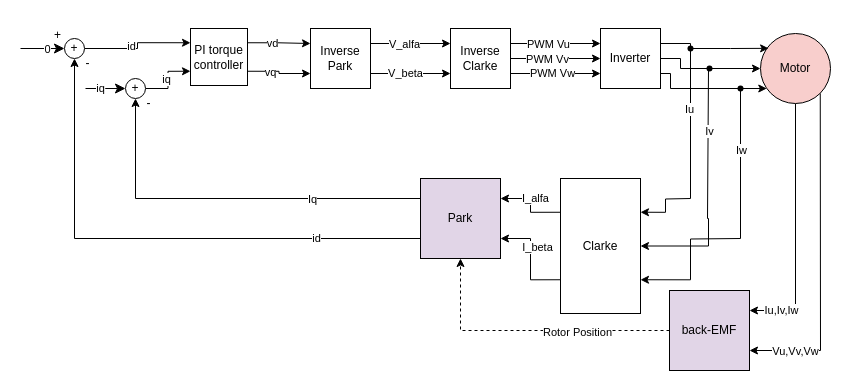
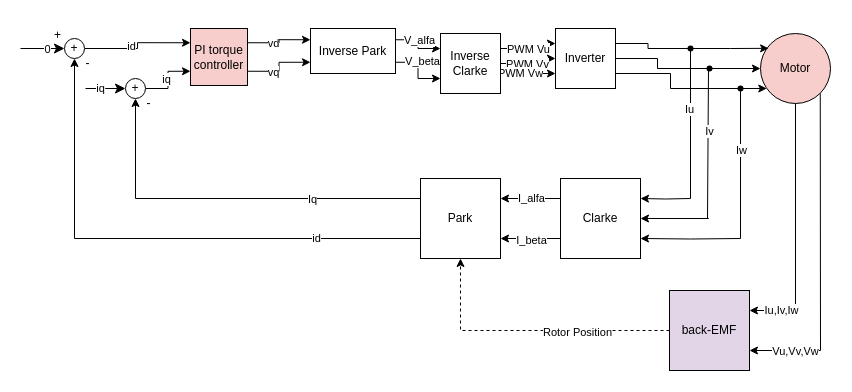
  <mxCell id="0" />
  <mxCell id="1" parent="0" />
  <mxCell id="2" style="edgeStyle=elbowEdgeStyle;rounded=0;orthogonalLoop=1;jettySize=auto;html=1;exitX=0.5;exitY=1;exitDx=0;exitDy=0;entryX=1;entryY=0.25;entryDx=0;entryDy=0;" edge="1" parent="1" source="6" target="62"><mxGeometry relative="1" as="geometry"><Array as="points"><mxPoint x="795" y="190" /><mxPoint x="800" y="190" /></Array></mxGeometry></mxCell>
  <mxCell id="3" value="Iu,Iv,Iw" style="edgeLabel;html=1;align=center;verticalAlign=middle;resizable=0;points=[];" vertex="1" connectable="0" parent="2"><mxGeometry x="0.85" y="-1" relative="1" as="geometry"><mxPoint x="12" as="offset" /></mxGeometry></mxCell>
  <mxCell id="4" style="edgeStyle=elbowEdgeStyle;rounded=0;orthogonalLoop=1;jettySize=auto;html=1;exitX=1;exitY=1;exitDx=0;exitDy=0;entryX=1;entryY=0.75;entryDx=0;entryDy=0;" edge="1" parent="1" source="6" target="62"><mxGeometry relative="1" as="geometry"><Array as="points"><mxPoint x="820" y="330" /></Array></mxGeometry></mxCell>
  <mxCell id="5" value="Vu,Vv,Vw" style="edgeLabel;html=1;align=center;verticalAlign=middle;resizable=0;points=[];" vertex="1" connectable="0" parent="4"><mxGeometry x="0.856" relative="1" as="geometry"><mxPoint x="22" as="offset" /></mxGeometry></mxCell>
  <mxCell id="6" value="Motor" style="ellipse;whiteSpace=wrap;html=1;aspect=fixed;fillColor=#f8cecc;" vertex="1" parent="1"><mxGeometry x="760" y="33" width="70" height="70" as="geometry" /></mxCell>
  <mxCell id="7" style="edgeStyle=orthogonalEdgeStyle;rounded=0;orthogonalLoop=1;jettySize=auto;html=1;exitX=1;exitY=0.25;exitDx=0;exitDy=0;entryX=0;entryY=0.25;entryDx=0;entryDy=0;" edge="1" parent="1" source="11" target="16"><mxGeometry relative="1" as="geometry" /></mxCell>
  <mxCell id="8" value="vd" style="edgeLabel;html=1;align=center;verticalAlign=middle;resizable=0;points=[];" vertex="1" connectable="0" parent="7"><mxGeometry x="-0.209" relative="1" as="geometry"><mxPoint as="offset" /></mxGeometry></mxCell>
  <mxCell id="9" style="edgeStyle=orthogonalEdgeStyle;rounded=0;orthogonalLoop=1;jettySize=auto;html=1;exitX=1;exitY=0.75;exitDx=0;exitDy=0;entryX=0;entryY=0.75;entryDx=0;entryDy=0;" edge="1" parent="1" source="11" target="16"><mxGeometry relative="1" as="geometry" /></mxCell>
  <mxCell id="10" value="vq" style="edgeLabel;html=1;align=center;verticalAlign=middle;resizable=0;points=[];" vertex="1" connectable="0" parent="9"><mxGeometry x="-0.287" y="-1" relative="1" as="geometry"><mxPoint as="offset" /></mxGeometry></mxCell>
- <mxCell id="11" value="PI torque controller" style="whiteSpace=wrap;html=1;aspect=fixed;" vertex="1" parent="1"><mxGeometry x="190" y="28" width="57" height="57" as="geometry" /></mxCell>
+ <mxCell id="11" value="PI torque controller" style="whiteSpace=wrap;html=1;aspect=fixed;fillColor=#f8cecc;" vertex="1" parent="1"><mxGeometry x="190" y="28" width="57" height="57" as="geometry" /></mxCell>
  <mxCell id="12" style="edgeStyle=orthogonalEdgeStyle;rounded=0;orthogonalLoop=1;jettySize=auto;html=1;exitX=1;exitY=0.25;exitDx=0;exitDy=0;entryX=0;entryY=0.25;entryDx=0;entryDy=0;" edge="1" parent="1" source="16" target="23"><mxGeometry relative="1" as="geometry" /></mxCell>
  <mxCell id="13" value="V_alfa" style="edgeLabel;html=1;align=center;verticalAlign=middle;resizable=0;points=[];" vertex="1" connectable="0" parent="12"><mxGeometry x="-0.322" relative="1" as="geometry"><mxPoint x="6" as="offset" /></mxGeometry></mxCell>
  <mxCell id="14" style="edgeStyle=orthogonalEdgeStyle;rounded=0;orthogonalLoop=1;jettySize=auto;html=1;exitX=1;exitY=0.75;exitDx=0;exitDy=0;entryX=0;entryY=0.75;entryDx=0;entryDy=0;" edge="1" parent="1" source="16" target="23"><mxGeometry relative="1" as="geometry" /></mxCell>
  <mxCell id="15" value="V_beta" style="edgeLabel;html=1;align=center;verticalAlign=middle;resizable=0;points=[];" vertex="1" connectable="0" parent="14"><mxGeometry x="-0.333" relative="1" as="geometry"><mxPoint x="7" y="-1" as="offset" /></mxGeometry></mxCell>
- <mxCell id="16" value="Inverse Park" style="whiteSpace=wrap;html=1;aspect=fixed;" vertex="1" parent="1"><mxGeometry x="310" y="28" width="60" height="60" as="geometry" /></mxCell>
+ <mxCell id="16" value="Inverse Park" style="whiteSpace=wrap;html=1;aspect=fixed;" vertex="1" parent="1"><mxGeometry x="310" y="28" width="85" height="45" as="geometry" /></mxCell>
  <mxCell id="17" style="edgeStyle=orthogonalEdgeStyle;rounded=0;orthogonalLoop=1;jettySize=auto;html=1;exitX=1;exitY=0.25;exitDx=0;exitDy=0;entryX=0;entryY=0.25;entryDx=0;entryDy=0;" edge="1" parent="1" source="23" target="27"><mxGeometry relative="1" as="geometry" /></mxCell>
  <mxCell id="18" value="PWM Vu" style="edgeLabel;html=1;align=center;verticalAlign=middle;resizable=0;points=[];" vertex="1" connectable="0" parent="17"><mxGeometry x="-0.306" relative="1" as="geometry"><mxPoint x="6" as="offset" /></mxGeometry></mxCell>
  <mxCell id="19" style="edgeStyle=orthogonalEdgeStyle;rounded=0;orthogonalLoop=1;jettySize=auto;html=1;exitX=1;exitY=0.5;exitDx=0;exitDy=0;entryX=0;entryY=0.5;entryDx=0;entryDy=0;" edge="1" parent="1" source="23" target="27"><mxGeometry relative="1" as="geometry" /></mxCell>
  <mxCell id="20" value="PWM Vv" style="edgeLabel;html=1;align=center;verticalAlign=middle;resizable=0;points=[];" vertex="1" connectable="0" parent="19"><mxGeometry x="-0.324" relative="1" as="geometry"><mxPoint x="6" as="offset" /></mxGeometry></mxCell>
  <mxCell id="21" style="edgeStyle=orthogonalEdgeStyle;rounded=0;orthogonalLoop=1;jettySize=auto;html=1;exitX=1;exitY=0.75;exitDx=0;exitDy=0;entryX=0;entryY=0.75;entryDx=0;entryDy=0;" edge="1" parent="1" source="23" target="27"><mxGeometry relative="1" as="geometry" /></mxCell>
  <mxCell id="22" value="PWM Vw" style="edgeLabel;html=1;align=center;verticalAlign=middle;resizable=0;points=[];" vertex="1" connectable="0" parent="21"><mxGeometry x="0.105" relative="1" as="geometry"><mxPoint x="-9" y="-1" as="offset" /></mxGeometry></mxCell>
- <mxCell id="23" value="Inverse Clarke" style="whiteSpace=wrap;html=1;aspect=fixed;" vertex="1" parent="1"><mxGeometry x="450" y="28" width="60" height="60" as="geometry" /></mxCell>
+ <mxCell id="23" value="Inverse Clarke" style="whiteSpace=wrap;html=1;aspect=fixed;" vertex="1" parent="1"><mxGeometry x="440" y="33" width="60" height="60" as="geometry" /></mxCell>
  <mxCell id="24" style="edgeStyle=orthogonalEdgeStyle;rounded=0;orthogonalLoop=1;jettySize=auto;html=1;exitDx=0;exitDy=0;entryX=0.116;entryY=0.212;entryDx=0;entryDy=0;startArrow=none;entryPerimeter=0;" edge="1" parent="1" source="40" target="6"><mxGeometry relative="1" as="geometry" /></mxCell>
  <mxCell id="25" style="edgeStyle=orthogonalEdgeStyle;rounded=0;orthogonalLoop=1;jettySize=auto;html=1;exitDx=0;exitDy=0;entryX=0;entryY=0.5;entryDx=0;entryDy=0;startArrow=none;" edge="1" parent="1" source="43" target="6"><mxGeometry relative="1" as="geometry" /></mxCell>
  <mxCell id="26" style="edgeStyle=orthogonalEdgeStyle;rounded=0;orthogonalLoop=1;jettySize=auto;html=1;exitDx=0;exitDy=0;startArrow=none;" edge="1" parent="1" source="46" target="6"><mxGeometry relative="1" as="geometry"><Array as="points"><mxPoint x="740" y="88" /></Array></mxGeometry></mxCell>
- <mxCell id="27" value="Inverter" style="whiteSpace=wrap;html=1;aspect=fixed;" vertex="1" parent="1"><mxGeometry x="600" y="28" width="60" height="60" as="geometry" /></mxCell>
+ <mxCell id="27" value="Inverter" style="whiteSpace=wrap;html=1;aspect=fixed;" vertex="1" parent="1"><mxGeometry x="555" y="28" width="60" height="60" as="geometry" /></mxCell>
  <mxCell id="28" style="edgeStyle=orthogonalEdgeStyle;rounded=0;orthogonalLoop=1;jettySize=auto;html=1;exitX=0;exitY=0.25;exitDx=0;exitDy=0;entryX=0.5;entryY=1;entryDx=0;entryDy=0;" edge="1" parent="1" source="32" target="49"><mxGeometry relative="1" as="geometry" /></mxCell>
  <mxCell id="29" value="Iq" style="edgeLabel;html=1;align=center;verticalAlign=middle;resizable=0;points=[];" vertex="1" connectable="0" parent="28"><mxGeometry x="-0.435" relative="1" as="geometry"><mxPoint as="offset" /></mxGeometry></mxCell>
  <mxCell id="30" style="edgeStyle=orthogonalEdgeStyle;rounded=0;orthogonalLoop=1;jettySize=auto;html=1;exitX=0;exitY=0.75;exitDx=0;exitDy=0;entryX=0.5;entryY=1;entryDx=0;entryDy=0;" edge="1" parent="1" source="32" target="52"><mxGeometry relative="1" as="geometry"><mxPoint x="77.412" y="57.659" as="targetPoint" /></mxGeometry></mxCell>
  <mxCell id="31" value="id" style="edgeLabel;html=1;align=center;verticalAlign=middle;resizable=0;points=[];" vertex="1" connectable="0" parent="30"><mxGeometry x="-0.564" y="-1" relative="1" as="geometry"><mxPoint x="10" as="offset" /></mxGeometry></mxCell>
- <mxCell id="32" value="Park" style="whiteSpace=wrap;html=1;aspect=fixed;fillColor=#e1d5e7;" vertex="1" parent="1"><mxGeometry x="420" y="178" width="80" height="80" as="geometry" /></mxCell>
+ <mxCell id="32" value="Park" style="whiteSpace=wrap;html=1;aspect=fixed;" vertex="1" parent="1"><mxGeometry x="420" y="178" width="80" height="80" as="geometry" /></mxCell>
  <mxCell id="33" style="edgeStyle=orthogonalEdgeStyle;rounded=0;orthogonalLoop=1;jettySize=auto;html=1;exitX=0;exitY=0.25;exitDx=0;exitDy=0;entryX=1;entryY=0.25;entryDx=0;entryDy=0;" edge="1" parent="1" source="37" target="32"><mxGeometry relative="1" as="geometry" /></mxCell>
  <mxCell id="34" value="I_alfa" style="edgeLabel;html=1;align=center;verticalAlign=middle;resizable=0;points=[];" vertex="1" connectable="0" parent="33"><mxGeometry x="0.237" y="-1" relative="1" as="geometry"><mxPoint x="7" as="offset" /></mxGeometry></mxCell>
  <mxCell id="35" style="edgeStyle=orthogonalEdgeStyle;rounded=0;orthogonalLoop=1;jettySize=auto;html=1;exitX=0;exitY=0.75;exitDx=0;exitDy=0;entryX=1;entryY=0.75;entryDx=0;entryDy=0;" edge="1" parent="1" source="37" target="32"><mxGeometry relative="1" as="geometry" /></mxCell>
  <mxCell id="36" value="I_beta" style="edgeLabel;html=1;align=center;verticalAlign=middle;resizable=0;points=[];" vertex="1" connectable="0" parent="35"><mxGeometry x="0.237" y="1" relative="1" as="geometry"><mxPoint x="7" as="offset" /></mxGeometry></mxCell>
- <mxCell id="37" value="Clarke" style="whiteSpace=wrap;html=1;aspect=fixed;" vertex="1" parent="1"><mxGeometry x="560" y="178" width="80" height="135" as="geometry" /></mxCell>
+ <mxCell id="37" value="Clarke" style="whiteSpace=wrap;html=1;aspect=fixed;" vertex="1" parent="1"><mxGeometry x="560" y="178" width="80" height="80" as="geometry" /></mxCell>
  <mxCell id="38" value="" style="edgeStyle=orthogonalEdgeStyle;rounded=0;orthogonalLoop=1;jettySize=auto;html=1;exitX=1;exitY=0.25;exitDx=0;exitDy=0;entryDx=0;entryDy=0;endArrow=none;" edge="1" parent="1" source="27" target="40"><mxGeometry relative="1" as="geometry"><mxPoint x="660" y="48" as="sourcePoint" /><mxPoint x="781.716" y="39.716" as="targetPoint" /></mxGeometry></mxCell>
  <mxCell id="39" value="" style="edgeStyle=orthogonalEdgeStyle;rounded=0;orthogonalLoop=1;jettySize=auto;html=1;entryX=1;entryY=0.25;entryDx=0;entryDy=0;startArrow=none;" edge="1" parent="1" target="37"><mxGeometry relative="1" as="geometry"><mxPoint x="690" y="198" as="sourcePoint" /><Array as="points" /></mxGeometry></mxCell>
  <mxCell id="40" value="" style="shape=waypoint;sketch=0;fillStyle=solid;size=6;pointerEvents=1;points=[];fillColor=none;resizable=0;rotatable=0;perimeter=centerPerimeter;snapToPoint=1;" vertex="1" parent="1"><mxGeometry x="680" y="38" width="20" height="20" as="geometry" /></mxCell>
  <mxCell id="41" value="" style="edgeStyle=orthogonalEdgeStyle;rounded=0;orthogonalLoop=1;jettySize=auto;html=1;exitX=1;exitY=0.5;exitDx=0;exitDy=0;entryDx=0;entryDy=0;endArrow=none;" edge="1" parent="1" source="27" target="43"><mxGeometry relative="1" as="geometry"><mxPoint x="660" y="68" as="sourcePoint" /><mxPoint x="770" y="68" as="targetPoint" /></mxGeometry></mxCell>
  <mxCell id="42" style="edgeStyle=orthogonalEdgeStyle;rounded=0;orthogonalLoop=1;jettySize=auto;html=1;entryX=1;entryY=0.5;entryDx=0;entryDy=0;startArrow=none;" edge="1" parent="1" target="37"><mxGeometry relative="1" as="geometry"><mxPoint x="707" y="218" as="sourcePoint" /><mxPoint x="650" y="218" as="targetPoint" /><Array as="points"><mxPoint x="708" y="218" /></Array></mxGeometry></mxCell>
  <mxCell id="43" value="" style="shape=waypoint;sketch=0;fillStyle=solid;size=6;pointerEvents=1;points=[];fillColor=none;resizable=0;rotatable=0;perimeter=centerPerimeter;snapToPoint=1;" vertex="1" parent="1"><mxGeometry x="699" y="58" width="20" height="20" as="geometry" /></mxCell>
  <mxCell id="44" value="" style="edgeStyle=orthogonalEdgeStyle;rounded=0;orthogonalLoop=1;jettySize=auto;html=1;exitX=1;exitY=0.75;exitDx=0;exitDy=0;entryDx=0;entryDy=0;endArrow=none;" edge="1" parent="1" source="27" target="46"><mxGeometry relative="1" as="geometry"><mxPoint x="660" y="88" as="sourcePoint" /><mxPoint x="781.716" y="96.284" as="targetPoint" /><Array as="points"><mxPoint x="670" y="73" /><mxPoint x="670" y="88" /></Array></mxGeometry></mxCell>
  <mxCell id="45" style="edgeStyle=orthogonalEdgeStyle;rounded=0;orthogonalLoop=1;jettySize=auto;html=1;entryX=1;entryY=0.75;entryDx=0;entryDy=0;startArrow=none;" edge="1" parent="1" target="37"><mxGeometry relative="1" as="geometry"><mxPoint x="740" y="238" as="sourcePoint" /><Array as="points" /></mxGeometry></mxCell>
  <mxCell id="46" value="" style="shape=waypoint;sketch=0;fillStyle=solid;size=6;pointerEvents=1;points=[];fillColor=none;resizable=0;rotatable=0;perimeter=centerPerimeter;snapToPoint=1;" vertex="1" parent="1"><mxGeometry x="730" y="78" width="20" height="20" as="geometry" /></mxCell>
  <mxCell id="47" style="edgeStyle=orthogonalEdgeStyle;rounded=0;orthogonalLoop=1;jettySize=auto;html=1;exitX=1;exitY=0.5;exitDx=0;exitDy=0;entryX=0;entryY=0.75;entryDx=0;entryDy=0;" edge="1" parent="1" source="49" target="11"><mxGeometry relative="1" as="geometry"><mxPoint x="205" y="70.75" as="targetPoint" /></mxGeometry></mxCell>
  <mxCell id="48" value="iq" style="edgeLabel;html=1;align=center;verticalAlign=middle;resizable=0;points=[];" vertex="1" connectable="0" parent="47"><mxGeometry x="0.261" relative="1" as="geometry"><mxPoint x="-2" y="7" as="offset" /></mxGeometry></mxCell>
  <mxCell id="49" value="+" style="ellipse;whiteSpace=wrap;html=1;aspect=fixed;" vertex="1" parent="1"><mxGeometry x="125" y="78" width="20" height="20" as="geometry" /></mxCell>
  <mxCell id="50" style="edgeStyle=orthogonalEdgeStyle;rounded=0;orthogonalLoop=1;jettySize=auto;html=1;exitX=1;exitY=0.5;exitDx=0;exitDy=0;entryX=0;entryY=0.25;entryDx=0;entryDy=0;" edge="1" parent="1" source="52" target="11"><mxGeometry relative="1" as="geometry" /></mxCell>
  <mxCell id="51" value="id" style="edgeLabel;html=1;align=center;verticalAlign=middle;resizable=0;points=[];" vertex="1" connectable="0" parent="50"><mxGeometry x="-0.172" y="3" relative="1" as="geometry"><mxPoint as="offset" /></mxGeometry></mxCell>
  <mxCell id="52" value="+" style="ellipse;whiteSpace=wrap;html=1;aspect=fixed;" vertex="1" parent="1"><mxGeometry x="64" y="38" width="20" height="20" as="geometry" /></mxCell>
  <mxCell id="53" value="" style="edgeStyle=segmentEdgeStyle;endArrow=classic;html=1;curved=0;rounded=0;endSize=8;startSize=8;entryX=0;entryY=0.5;entryDx=0;entryDy=0;" edge="1" parent="1" target="52"><mxGeometry width="50" height="50" relative="1" as="geometry"><mxPoint x="20" y="48" as="sourcePoint" /><mxPoint x="134" y="-62" as="targetPoint" /><Array as="points"><mxPoint x="20" y="48" /><mxPoint x="20" y="48" /></Array></mxGeometry></mxCell>
  <mxCell id="54" value="0" style="edgeLabel;html=1;align=center;verticalAlign=middle;resizable=0;points=[];" vertex="1" connectable="0" parent="53"><mxGeometry x="-0.295" relative="1" as="geometry"><mxPoint x="10" as="offset" /></mxGeometry></mxCell>
  <mxCell id="55" value="" style="edgeStyle=segmentEdgeStyle;endArrow=classic;html=1;curved=0;rounded=0;endSize=8;startSize=8;entryX=0;entryY=0.5;entryDx=0;entryDy=0;" edge="1" parent="1" target="49"><mxGeometry width="50" height="50" relative="1" as="geometry"><mxPoint x="85" y="88" as="sourcePoint" /><mxPoint x="105" y="108" as="targetPoint" /><Array as="points"><mxPoint x="105" y="88" /></Array></mxGeometry></mxCell>
  <mxCell id="56" value="iq" style="edgeLabel;html=1;align=center;verticalAlign=middle;resizable=0;points=[];" vertex="1" connectable="0" parent="55"><mxGeometry x="-0.3" y="1" relative="1" as="geometry"><mxPoint as="offset" /></mxGeometry></mxCell>
  <mxCell id="57" value="+" style="text;html=1;align=center;verticalAlign=middle;resizable=0;points=[];autosize=1;strokeColor=none;fillColor=none;" vertex="1" parent="1"><mxGeometry x="42" y="20" width="30" height="30" as="geometry" /></mxCell>
  <mxCell id="58" value="-" style="text;html=1;align=center;verticalAlign=middle;resizable=0;points=[];autosize=1;strokeColor=none;fillColor=none;" vertex="1" parent="1"><mxGeometry x="72" y="48" width="30" height="30" as="geometry" /></mxCell>
  <mxCell id="59" value="-" style="text;html=1;align=center;verticalAlign=middle;resizable=0;points=[];autosize=1;strokeColor=none;fillColor=none;" vertex="1" parent="1"><mxGeometry x="133" y="88" width="30" height="30" as="geometry" /></mxCell>
  <mxCell id="60" style="edgeStyle=elbowEdgeStyle;rounded=0;orthogonalLoop=1;jettySize=auto;html=1;exitX=0;exitY=0.5;exitDx=0;exitDy=0;entryX=0.5;entryY=1;entryDx=0;entryDy=0;dashed=1;" edge="1" parent="1" source="62" target="32"><mxGeometry relative="1" as="geometry"><Array as="points"><mxPoint x="460" y="310" /></Array></mxGeometry></mxCell>
  <mxCell id="61" value="Rotor Position" style="edgeLabel;html=1;align=center;verticalAlign=middle;resizable=0;points=[];" vertex="1" connectable="0" parent="60"><mxGeometry x="-0.34" y="1" relative="1" as="geometry"><mxPoint as="offset" /></mxGeometry></mxCell>
  <mxCell id="62" value="back-EMF" style="whiteSpace=wrap;html=1;aspect=fixed;fillColor=#e1d5e7;" vertex="1" parent="1"><mxGeometry x="669" y="290" width="80" height="80" as="geometry" /></mxCell>
  <mxCell id="63" value="" style="edgeStyle=orthogonalEdgeStyle;rounded=0;orthogonalLoop=1;jettySize=auto;html=1;entryDx=0;entryDy=0;endArrow=none;" edge="1" parent="1" source="46"><mxGeometry relative="1" as="geometry"><mxPoint x="740" y="88" as="sourcePoint" /><mxPoint x="740" y="238" as="targetPoint" /><Array as="points"><mxPoint x="740" y="238" /></Array></mxGeometry></mxCell>
  <mxCell id="64" value="Iw" style="edgeLabel;html=1;align=center;verticalAlign=middle;resizable=0;points=[];" vertex="1" connectable="0" parent="63"><mxGeometry x="-0.189" relative="1" as="geometry"><mxPoint as="offset" /></mxGeometry></mxCell>
  <mxCell id="65" value="" style="edgeStyle=orthogonalEdgeStyle;rounded=0;orthogonalLoop=1;jettySize=auto;html=1;entryDx=0;entryDy=0;endArrow=none;" edge="1" parent="1"><mxGeometry relative="1" as="geometry"><mxPoint x="705" y="68" as="sourcePoint" /><mxPoint x="707" y="218" as="targetPoint" /><Array as="points"><mxPoint x="708" y="68" /></Array></mxGeometry></mxCell>
  <mxCell id="66" value="Iv" style="edgeLabel;html=1;align=center;verticalAlign=middle;resizable=0;points=[];" vertex="1" connectable="0" parent="65"><mxGeometry x="-0.149" y="1" relative="1" as="geometry"><mxPoint as="offset" /></mxGeometry></mxCell>
  <mxCell id="67" value="" style="edgeStyle=orthogonalEdgeStyle;rounded=0;orthogonalLoop=1;jettySize=auto;html=1;entryDx=0;entryDy=0;endArrow=none;" edge="1" parent="1" source="40"><mxGeometry relative="1" as="geometry"><mxPoint x="690" y="48" as="sourcePoint" /><mxPoint x="690" y="198" as="targetPoint" /><Array as="points"><mxPoint x="690" y="198" /></Array></mxGeometry></mxCell>
  <mxCell id="68" value="Iu" style="edgeLabel;html=1;align=center;verticalAlign=middle;resizable=0;points=[];" vertex="1" connectable="0" parent="67"><mxGeometry x="-0.2" y="-2" relative="1" as="geometry"><mxPoint as="offset" /></mxGeometry></mxCell>
